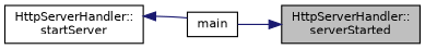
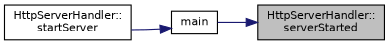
  digraph {
    rankdir=RL
    node [color=black fillcolor=white fontname=Helvetica fontsize=10 shape=record style=filled]
    edge [color=midnightblue dir=back fontname=Helvetica fontsize=10 labelfontname=Helvetica labelfontsize=10 style=solid]
    n1 [fillcolor=grey75 fontcolor=black height=0.2 label="HttpServerHandler::\lserverStarted" width=0.4]
    n2 [height=0.2 label=main width=0.4]
    n3 [height=0.2 label="HttpServerHandler::\lstartServer" width=0.4]
    n1 -> n2
-   n3 -> n2
+   n2 -> n3
  }
